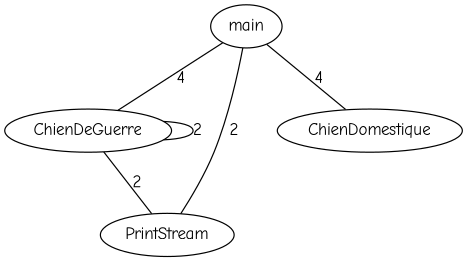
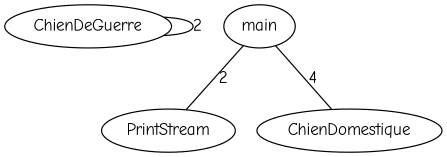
  graph {
    fontname="Comic Neue"
    node [fontname="Comic Neue"]
    edge [fontname="Comic Neue"]
    ChienDeGuerre
    PrintStream
    main
    ChienDomestique
    ChienDeGuerre -- ChienDeGuerre [label=2]
-   ChienDeGuerre -- PrintStream [label=2]
-   main -- ChienDeGuerre [label=4]
    main -- PrintStream [label=2]
    main -- ChienDomestique [label=4]
  }
